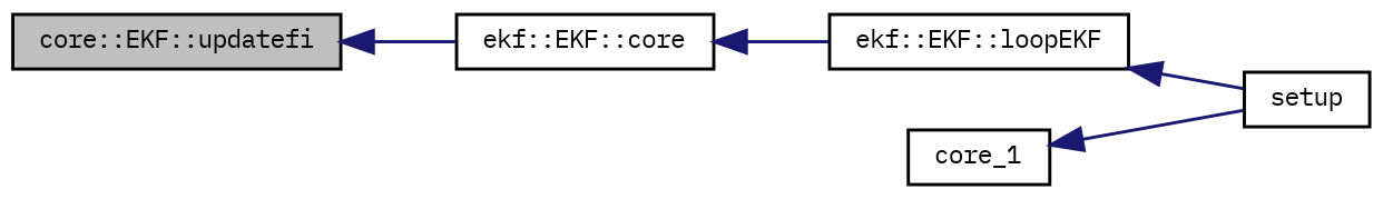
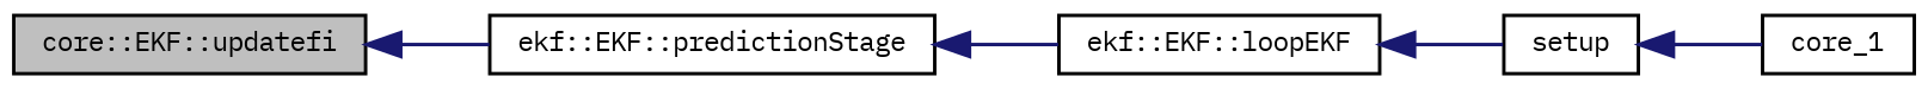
  digraph {
    fontname="IBM Plex Mono"
    rankdir=LR
    node [color=black fontname="IBM Plex Mono" fontsize=8 shape=record]
    edge [color=midnightblue dir=back fontname="IBM Plex Mono" fontsize=8 labelfontname=DejaVuSansMono labelfontsize=8 style=solid]
    n1 [fillcolor=grey75 fontcolor=black height=0.2 label="core::EKF::updatefi" style=filled width=0.4]
-   n2 [height=0.2 label="ekf::EKF::core" width=0.4]
+   n2 [height=0.2 label="ekf::EKF::predictionStage" width=0.4]
    n3 [height=0.2 label="ekf::EKF::loopEKF" width=0.4]
    n4 [height=0.2 label=setup width=0.4]
    n5 [height=0.2 label=core_1 width=0.4]
    n1 -> n2
    n2 -> n3
    n3 -> n4
-   n5 -> n4
+   n4 -> n5
  }
